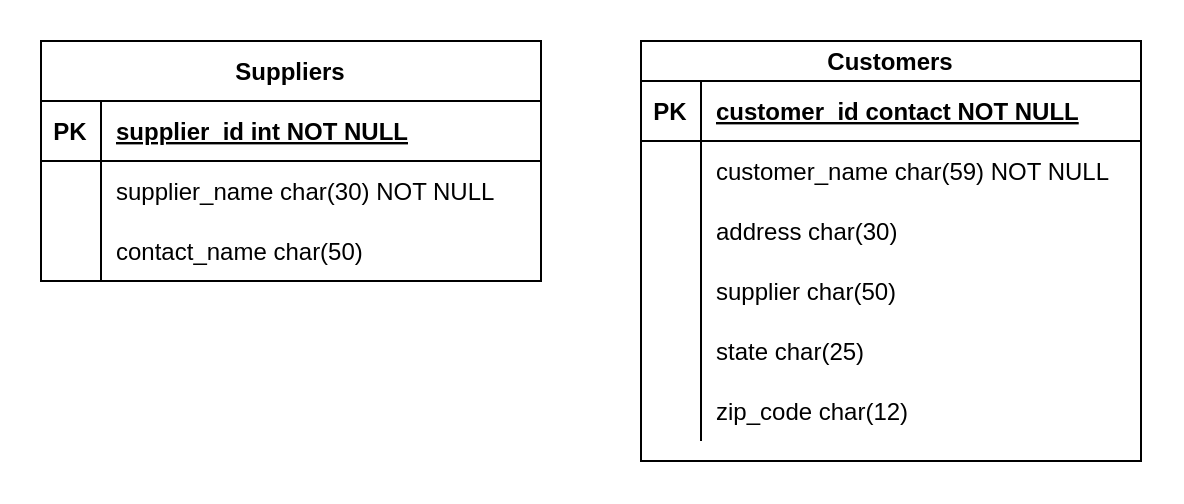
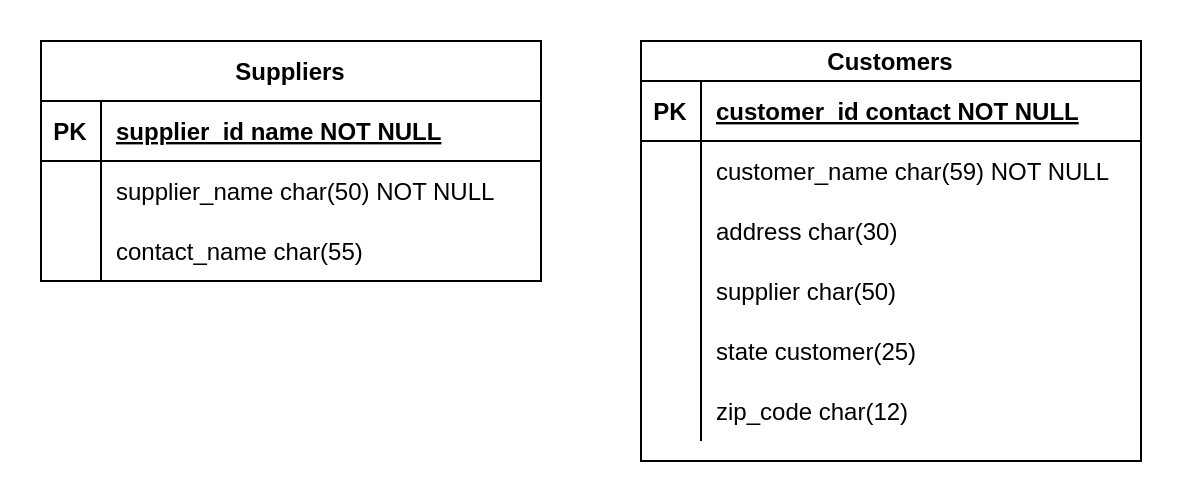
  <mxCell id="0" />
  <mxCell id="1" parent="0" />
  <mxCell id="2" value="" style="group" vertex="1" connectable="0" parent="1"><mxGeometry x="20" y="20" width="550" height="210" as="geometry" /></mxCell>
  <mxCell id="3" value="Suppliers" style="shape=table;startSize=30;container=1;collapsible=1;childLayout=tableLayout;fixedRows=1;rowLines=0;fontStyle=1;align=center;resizeLast=1;" vertex="1" parent="2"><mxGeometry width="250" height="120" as="geometry"><mxRectangle x="90" y="70" width="90" height="30" as="alternateBounds" /></mxGeometry></mxCell>
  <mxCell id="4" value="" style="shape=tableRow;horizontal=0;startSize=0;swimlaneHead=0;swimlaneBody=0;fillColor=none;collapsible=0;dropTarget=0;points=[[0,0.5],[1,0.5]];portConstraint=eastwest;strokeColor=inherit;top=0;left=0;right=0;bottom=1;" vertex="1" parent="3"><mxGeometry y="30" width="250" height="30" as="geometry" /></mxCell>
  <mxCell id="5" value="PK" style="shape=partialRectangle;overflow=hidden;connectable=0;fillColor=none;strokeColor=inherit;top=0;left=0;bottom=0;right=0;fontStyle=1;" vertex="1" parent="4"><mxGeometry width="30" height="30" as="geometry"><mxRectangle width="30" height="30" as="alternateBounds" /></mxGeometry></mxCell>
- <mxCell id="6" value="supplier_id int NOT NULL " style="shape=partialRectangle;overflow=hidden;connectable=0;fillColor=none;align=left;strokeColor=inherit;top=0;left=0;bottom=0;right=0;spacingLeft=6;fontStyle=5;" vertex="1" parent="4"><mxGeometry x="30" width="220" height="30" as="geometry"><mxRectangle width="220" height="30" as="alternateBounds" /></mxGeometry></mxCell>
+ <mxCell id="6" value="supplier_id name NOT NULL " style="shape=partialRectangle;overflow=hidden;connectable=0;fillColor=none;align=left;strokeColor=inherit;top=0;left=0;bottom=0;right=0;spacingLeft=6;fontStyle=5;" vertex="1" parent="4"><mxGeometry x="30" width="220" height="30" as="geometry"><mxRectangle width="220" height="30" as="alternateBounds" /></mxGeometry></mxCell>
  <mxCell id="7" value="" style="shape=tableRow;horizontal=0;startSize=0;swimlaneHead=0;swimlaneBody=0;fillColor=none;collapsible=0;dropTarget=0;points=[[0,0.5],[1,0.5]];portConstraint=eastwest;strokeColor=inherit;top=0;left=0;right=0;bottom=0;" vertex="1" parent="3"><mxGeometry y="60" width="250" height="30" as="geometry" /></mxCell>
  <mxCell id="8" value="" style="shape=partialRectangle;overflow=hidden;connectable=0;fillColor=none;strokeColor=inherit;top=0;left=0;bottom=0;right=0;" vertex="1" parent="7"><mxGeometry width="30" height="30" as="geometry"><mxRectangle width="30" height="30" as="alternateBounds" /></mxGeometry></mxCell>
- <mxCell id="9" value="supplier_name char(30) NOT NULL" style="shape=partialRectangle;overflow=hidden;connectable=0;fillColor=none;align=left;strokeColor=inherit;top=0;left=0;bottom=0;right=0;spacingLeft=6;" vertex="1" parent="7"><mxGeometry x="30" width="220" height="30" as="geometry"><mxRectangle width="220" height="30" as="alternateBounds" /></mxGeometry></mxCell>
+ <mxCell id="9" value="supplier_name char(50) NOT NULL" style="shape=partialRectangle;overflow=hidden;connectable=0;fillColor=none;align=left;strokeColor=inherit;top=0;left=0;bottom=0;right=0;spacingLeft=6;" vertex="1" parent="7"><mxGeometry x="30" width="220" height="30" as="geometry"><mxRectangle width="220" height="30" as="alternateBounds" /></mxGeometry></mxCell>
  <mxCell id="10" value="" style="shape=tableRow;horizontal=0;startSize=0;swimlaneHead=0;swimlaneBody=0;fillColor=none;collapsible=0;dropTarget=0;points=[[0,0.5],[1,0.5]];portConstraint=eastwest;strokeColor=inherit;top=0;left=0;right=0;bottom=0;" vertex="1" parent="3"><mxGeometry y="90" width="250" height="30" as="geometry" /></mxCell>
  <mxCell id="11" value="" style="shape=partialRectangle;overflow=hidden;connectable=0;fillColor=none;strokeColor=inherit;top=0;left=0;bottom=0;right=0;" vertex="1" parent="10"><mxGeometry width="30" height="30" as="geometry"><mxRectangle width="30" height="30" as="alternateBounds" /></mxGeometry></mxCell>
- <mxCell id="12" value="contact_name char(50)" style="shape=partialRectangle;overflow=hidden;connectable=0;fillColor=none;align=left;strokeColor=inherit;top=0;left=0;bottom=0;right=0;spacingLeft=6;" vertex="1" parent="10"><mxGeometry x="30" width="220" height="30" as="geometry"><mxRectangle width="220" height="30" as="alternateBounds" /></mxGeometry></mxCell>
+ <mxCell id="12" value="contact_name char(55)" style="shape=partialRectangle;overflow=hidden;connectable=0;fillColor=none;align=left;strokeColor=inherit;top=0;left=0;bottom=0;right=0;spacingLeft=6;" vertex="1" parent="10"><mxGeometry x="30" width="220" height="30" as="geometry"><mxRectangle width="220" height="30" as="alternateBounds" /></mxGeometry></mxCell>
  <mxCell id="13" value="Customers" style="shape=table;startSize=20;container=1;collapsible=1;childLayout=tableLayout;fixedRows=1;rowLines=0;fontStyle=1;align=center;resizeLast=1;" vertex="1" parent="2"><mxGeometry x="300" width="250" height="210" as="geometry" /></mxCell>
  <mxCell id="14" value="" style="shape=tableRow;horizontal=0;startSize=0;swimlaneHead=0;swimlaneBody=0;fillColor=none;collapsible=0;dropTarget=0;points=[[0,0.5],[1,0.5]];portConstraint=eastwest;strokeColor=inherit;top=0;left=0;right=0;bottom=1;" vertex="1" parent="13"><mxGeometry y="20" width="250" height="30" as="geometry" /></mxCell>
  <mxCell id="15" value="PK" style="shape=partialRectangle;overflow=hidden;connectable=0;fillColor=none;strokeColor=inherit;top=0;left=0;bottom=0;right=0;fontStyle=1;" vertex="1" parent="14"><mxGeometry width="30" height="30" as="geometry"><mxRectangle width="30" height="30" as="alternateBounds" /></mxGeometry></mxCell>
  <mxCell id="16" value="customer_id contact NOT NULL " style="shape=partialRectangle;overflow=hidden;connectable=0;fillColor=none;align=left;strokeColor=inherit;top=0;left=0;bottom=0;right=0;spacingLeft=6;fontStyle=5;" vertex="1" parent="14"><mxGeometry x="30" width="220" height="30" as="geometry"><mxRectangle width="220" height="30" as="alternateBounds" /></mxGeometry></mxCell>
  <mxCell id="17" value="" style="shape=tableRow;horizontal=0;startSize=0;swimlaneHead=0;swimlaneBody=0;fillColor=none;collapsible=0;dropTarget=0;points=[[0,0.5],[1,0.5]];portConstraint=eastwest;strokeColor=inherit;top=0;left=0;right=0;bottom=0;" vertex="1" parent="13"><mxGeometry y="50" width="250" height="30" as="geometry" /></mxCell>
  <mxCell id="18" value="" style="shape=partialRectangle;overflow=hidden;connectable=0;fillColor=none;strokeColor=inherit;top=0;left=0;bottom=0;right=0;" vertex="1" parent="17"><mxGeometry width="30" height="30" as="geometry"><mxRectangle width="30" height="30" as="alternateBounds" /></mxGeometry></mxCell>
  <mxCell id="19" value="customer_name char(59) NOT NULL" style="shape=partialRectangle;overflow=hidden;connectable=0;fillColor=none;align=left;strokeColor=inherit;top=0;left=0;bottom=0;right=0;spacingLeft=6;" vertex="1" parent="17"><mxGeometry x="30" width="220" height="30" as="geometry"><mxRectangle width="220" height="30" as="alternateBounds" /></mxGeometry></mxCell>
  <mxCell id="20" value="" style="shape=tableRow;horizontal=0;startSize=0;swimlaneHead=0;swimlaneBody=0;fillColor=none;collapsible=0;dropTarget=0;points=[[0,0.5],[1,0.5]];portConstraint=eastwest;strokeColor=inherit;top=0;left=0;right=0;bottom=0;" vertex="1" parent="13"><mxGeometry y="80" width="250" height="30" as="geometry" /></mxCell>
  <mxCell id="21" value="" style="shape=partialRectangle;overflow=hidden;connectable=0;fillColor=none;strokeColor=inherit;top=0;left=0;bottom=0;right=0;" vertex="1" parent="20"><mxGeometry width="30" height="30" as="geometry"><mxRectangle width="30" height="30" as="alternateBounds" /></mxGeometry></mxCell>
  <mxCell id="22" value="address char(30)" style="shape=partialRectangle;overflow=hidden;connectable=0;fillColor=none;align=left;strokeColor=inherit;top=0;left=0;bottom=0;right=0;spacingLeft=6;" vertex="1" parent="20"><mxGeometry x="30" width="220" height="30" as="geometry"><mxRectangle width="220" height="30" as="alternateBounds" /></mxGeometry></mxCell>
  <mxCell id="23" value="" style="shape=tableRow;horizontal=0;startSize=0;swimlaneHead=0;swimlaneBody=0;fillColor=none;collapsible=0;dropTarget=0;points=[[0,0.5],[1,0.5]];portConstraint=eastwest;strokeColor=inherit;top=0;left=0;right=0;bottom=0;" vertex="1" parent="13"><mxGeometry y="110" width="250" height="30" as="geometry" /></mxCell>
  <mxCell id="24" value="" style="shape=partialRectangle;overflow=hidden;connectable=0;fillColor=none;strokeColor=inherit;top=0;left=0;bottom=0;right=0;" vertex="1" parent="23"><mxGeometry width="30" height="30" as="geometry"><mxRectangle width="30" height="30" as="alternateBounds" /></mxGeometry></mxCell>
  <mxCell id="25" value="supplier char(50)" style="shape=partialRectangle;overflow=hidden;connectable=0;fillColor=none;align=left;strokeColor=inherit;top=0;left=0;bottom=0;right=0;spacingLeft=6;" vertex="1" parent="23"><mxGeometry x="30" width="220" height="30" as="geometry"><mxRectangle width="220" height="30" as="alternateBounds" /></mxGeometry></mxCell>
  <mxCell id="26" value="" style="shape=tableRow;horizontal=0;startSize=0;swimlaneHead=0;swimlaneBody=0;fillColor=none;collapsible=0;dropTarget=0;points=[[0,0.5],[1,0.5]];portConstraint=eastwest;strokeColor=inherit;top=0;left=0;right=0;bottom=0;" vertex="1" parent="13"><mxGeometry y="140" width="250" height="30" as="geometry" /></mxCell>
  <mxCell id="27" value="" style="shape=partialRectangle;overflow=hidden;connectable=0;fillColor=none;strokeColor=inherit;top=0;left=0;bottom=0;right=0;" vertex="1" parent="26"><mxGeometry width="30" height="30" as="geometry"><mxRectangle width="30" height="30" as="alternateBounds" /></mxGeometry></mxCell>
- <mxCell id="28" value="state char(25)" style="shape=partialRectangle;overflow=hidden;connectable=0;fillColor=none;align=left;strokeColor=inherit;top=0;left=0;bottom=0;right=0;spacingLeft=6;" vertex="1" parent="26"><mxGeometry x="30" width="220" height="30" as="geometry"><mxRectangle width="220" height="30" as="alternateBounds" /></mxGeometry></mxCell>
+ <mxCell id="28" value="state customer(25)" style="shape=partialRectangle;overflow=hidden;connectable=0;fillColor=none;align=left;strokeColor=inherit;top=0;left=0;bottom=0;right=0;spacingLeft=6;" vertex="1" parent="26"><mxGeometry x="30" width="220" height="30" as="geometry"><mxRectangle width="220" height="30" as="alternateBounds" /></mxGeometry></mxCell>
  <mxCell id="29" value="" style="shape=tableRow;horizontal=0;startSize=0;swimlaneHead=0;swimlaneBody=0;fillColor=none;collapsible=0;dropTarget=0;points=[[0,0.5],[1,0.5]];portConstraint=eastwest;strokeColor=inherit;top=0;left=0;right=0;bottom=0;" vertex="1" parent="13"><mxGeometry y="170" width="250" height="30" as="geometry" /></mxCell>
  <mxCell id="30" value="" style="shape=partialRectangle;overflow=hidden;connectable=0;fillColor=none;strokeColor=inherit;top=0;left=0;bottom=0;right=0;" vertex="1" parent="29"><mxGeometry width="30" height="30" as="geometry"><mxRectangle width="30" height="30" as="alternateBounds" /></mxGeometry></mxCell>
  <mxCell id="31" value="zip_code char(12)" style="shape=partialRectangle;overflow=hidden;connectable=0;fillColor=none;align=left;strokeColor=inherit;top=0;left=0;bottom=0;right=0;spacingLeft=6;" vertex="1" parent="29"><mxGeometry x="30" width="220" height="30" as="geometry"><mxRectangle width="220" height="30" as="alternateBounds" /></mxGeometry></mxCell>
